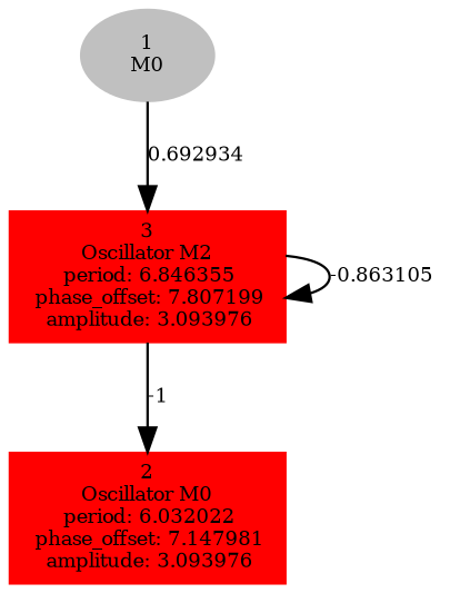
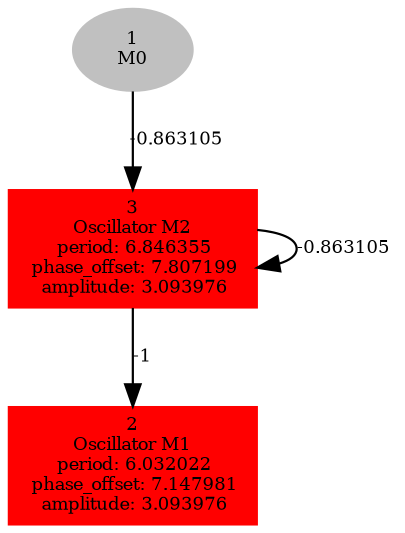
  digraph {
    forcelabels=true
    node [color=red fontsize=8 style=filled shape=box]
    edge [fontsize=8]
    n1 [color=grey label=<1<BR/>M0> shape=""]
    n2 [label=<3<BR />Oscillator M2<BR /> period: 6.846355<BR /> phase_offset: 7.807199<BR /> amplitude: 3.093976>]
-   n3 [label=<2<BR />Oscillator M0<BR /> period: 6.032022<BR /> phase_offset: 7.147981<BR /> amplitude: 3.093976>]
-   n1 -> n2 [label="0.692934 "]
+   n3 [label=<2<BR />Oscillator M1<BR /> period: 6.032022<BR /> phase_offset: 7.147981<BR /> amplitude: 3.093976>]
+   n1 -> n2 [label="-0.863105 "]
    n2 -> n2 [label="-0.863105 "]
    n2 -> n3 [label="-1 "]
  }
